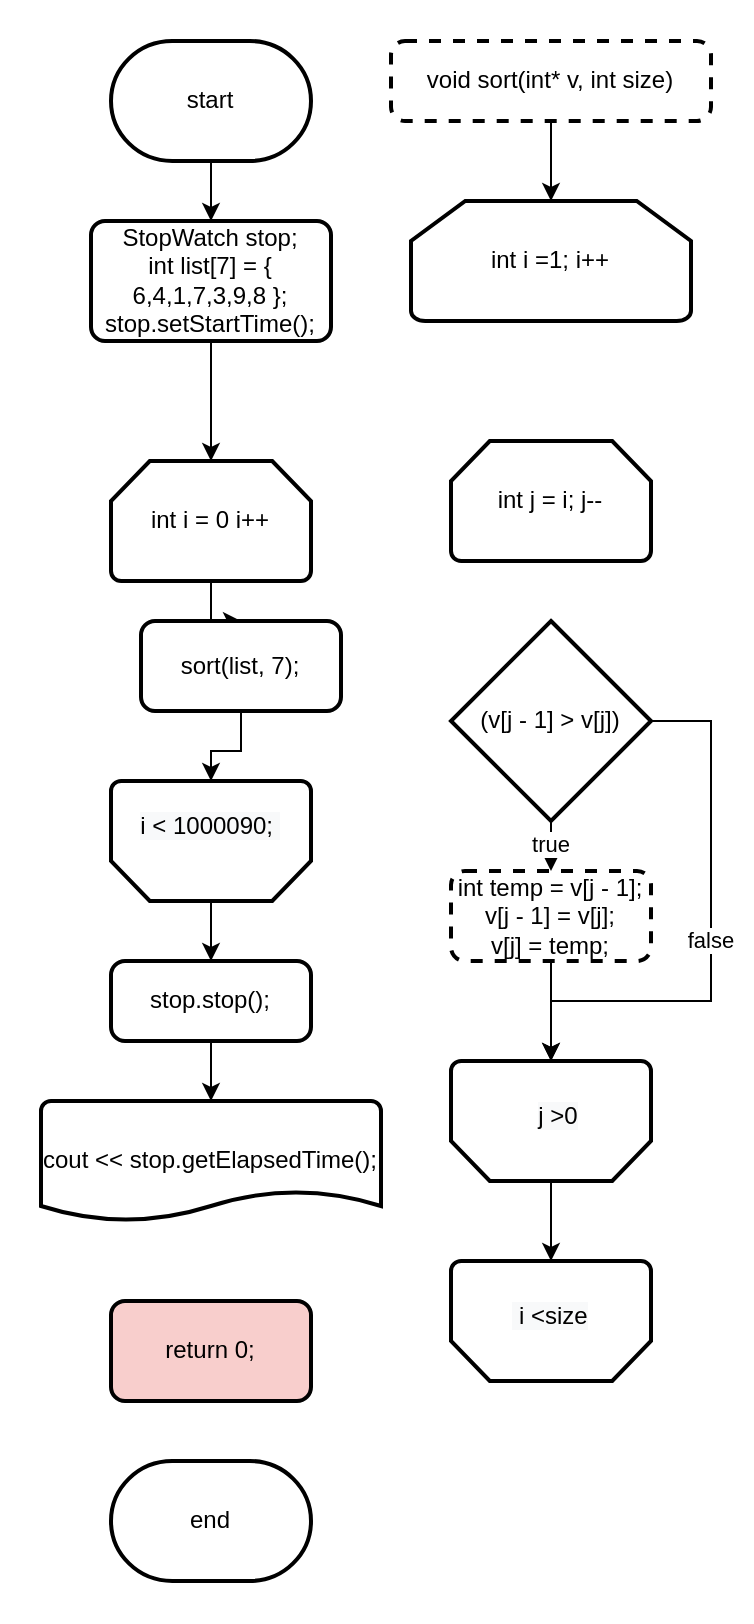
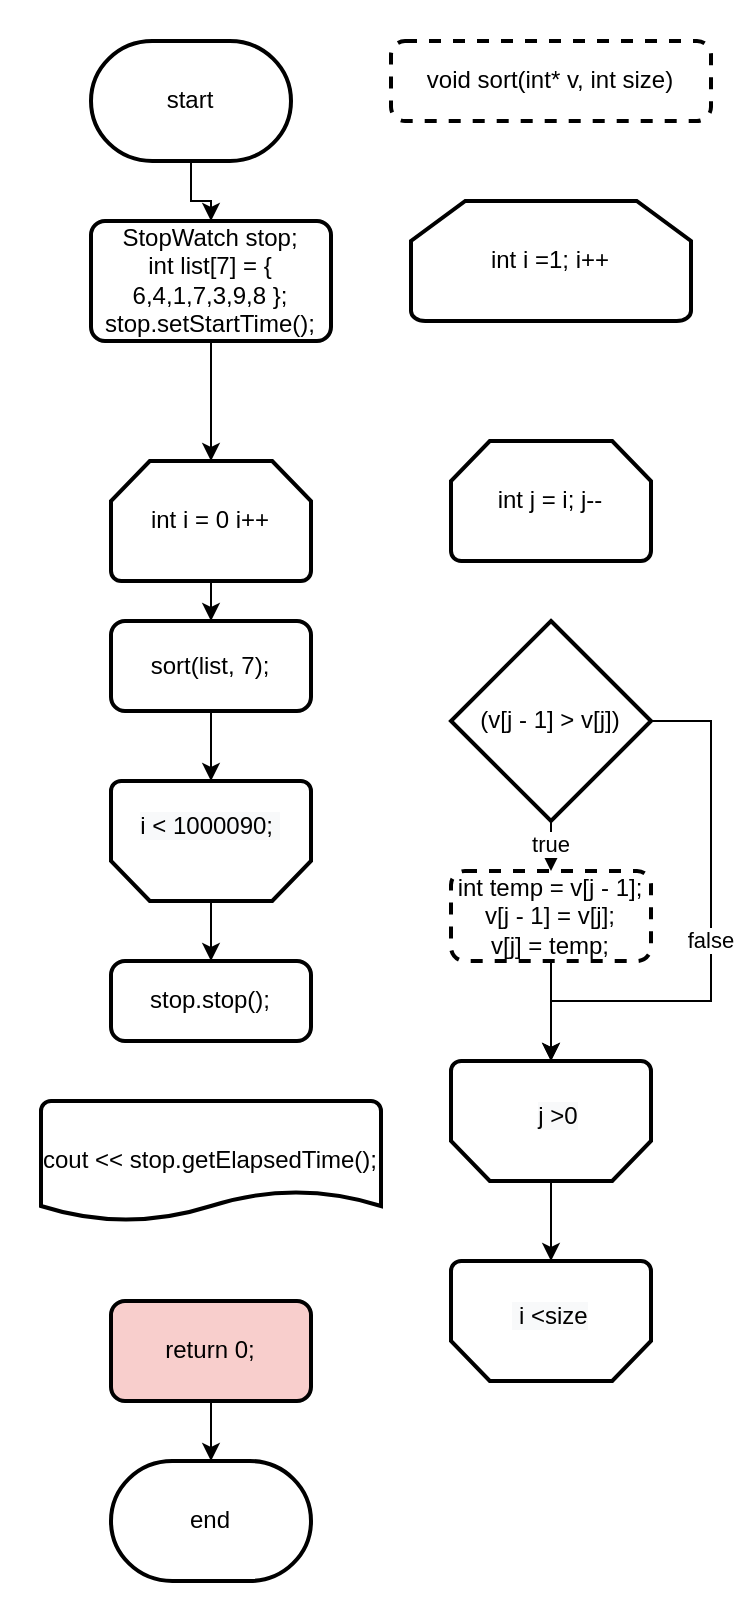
  <mxCell id="0" />
  <mxCell id="1" parent="0" />
  <mxCell id="2" style="edgeStyle=orthogonalEdgeStyle;rounded=0;orthogonalLoop=1;jettySize=auto;html=1;entryX=0.5;entryY=0;entryDx=0;entryDy=0;" edge="1" parent="1" source="3" target="28"><mxGeometry relative="1" as="geometry"><mxPoint x="105" y="120" as="targetPoint" /></mxGeometry></mxCell>
- <mxCell id="3" value="start" style="strokeWidth=2;html=1;shape=mxgraph.flowchart.terminator;whiteSpace=wrap;" vertex="1" parent="1"><mxGeometry x="55" y="20" width="100" height="60" as="geometry" /></mxCell>
+ <mxCell id="3" value="start" style="strokeWidth=2;html=1;shape=mxgraph.flowchart.terminator;whiteSpace=wrap;" vertex="1" parent="1"><mxGeometry x="45" y="20" width="100" height="60" as="geometry" /></mxCell>
+ <mxCell id="4" style="edgeStyle=orthogonalEdgeStyle;rounded=0;orthogonalLoop=1;jettySize=auto;html=1;" edge="1" parent="1" source="32" target="5"><mxGeometry relative="1" as="geometry"><mxPoint x="115" y="480" as="targetPoint" /><mxPoint x="105" y="690" as="sourcePoint" /></mxGeometry></mxCell>
  <mxCell id="5" value="end" style="strokeWidth=2;html=1;shape=mxgraph.flowchart.terminator;whiteSpace=wrap;" vertex="1" parent="1"><mxGeometry x="55" y="730" width="100" height="60" as="geometry" /></mxCell>
- <mxCell id="6" style="edgeStyle=orthogonalEdgeStyle;rounded=0;orthogonalLoop=1;jettySize=auto;html=1;entryX=0.5;entryY=0;entryDx=0;entryDy=0;entryPerimeter=0;" edge="1" parent="1" source="7" target="8"><mxGeometry relative="1" as="geometry" /></mxCell>
  <mxCell id="7" value="void sort(int* v, int size)" style="rounded=1;whiteSpace=wrap;html=1;absoluteArcSize=1;arcSize=14;strokeWidth=2;dashed=1;" vertex="1" parent="1"><mxGeometry x="195" y="20" width="160" height="40" as="geometry" /></mxCell>
  <mxCell id="8" value="int i =1; i++" style="strokeWidth=2;html=1;shape=mxgraph.flowchart.loop_limit;whiteSpace=wrap;" vertex="1" parent="1"><mxGeometry x="205" y="100" width="140" height="60" as="geometry" /></mxCell>
  <mxCell id="9" value="" style="strokeWidth=2;html=1;shape=mxgraph.flowchart.loop_limit;whiteSpace=wrap;rotation=-180;" vertex="1" parent="1"><mxGeometry x="225" y="630" width="100" height="60" as="geometry" /></mxCell>
  <mxCell id="10" value="&#10;&lt;span style=&quot;color: rgb(0, 0, 0); font-family: Helvetica; font-size: 12px; font-style: normal; font-variant-ligatures: normal; font-variant-caps: normal; font-weight: 400; letter-spacing: normal; orphans: 2; text-align: center; text-indent: 0px; text-transform: none; widows: 2; word-spacing: 0px; -webkit-text-stroke-width: 0px; background-color: rgb(248, 249, 250); text-decoration-thickness: initial; text-decoration-style: initial; text-decoration-color: initial; float: none; display: inline !important;&quot;&gt;&lt;span&gt;&amp;nbsp;&lt;/span&gt;i &amp;lt;size&lt;/span&gt;&#10;&#10;" style="text;html=1;strokeColor=none;fillColor=none;align=center;verticalAlign=middle;whiteSpace=wrap;rounded=0;" vertex="1" parent="1"><mxGeometry x="245" y="650" width="60" height="30" as="geometry" /></mxCell>
  <mxCell id="11" value="int j = i; j--" style="strokeWidth=2;html=1;shape=mxgraph.flowchart.loop_limit;whiteSpace=wrap;" vertex="1" parent="1"><mxGeometry x="225" y="220" width="100" height="60" as="geometry" /></mxCell>
  <mxCell id="12" style="edgeStyle=orthogonalEdgeStyle;rounded=0;orthogonalLoop=1;jettySize=auto;html=1;entryX=0.5;entryY=1;entryDx=0;entryDy=0;entryPerimeter=0;" edge="1" parent="1" source="13" target="9"><mxGeometry relative="1" as="geometry" /></mxCell>
  <mxCell id="13" value="" style="strokeWidth=2;html=1;shape=mxgraph.flowchart.loop_limit;whiteSpace=wrap;rotation=-180;" vertex="1" parent="1"><mxGeometry x="225" y="530" width="100" height="60" as="geometry" /></mxCell>
  <mxCell id="14" value="&#10;&lt;span style=&quot;color: rgb(0, 0, 0); font-family: Helvetica; font-size: 12px; font-style: normal; font-variant-ligatures: normal; font-variant-caps: normal; font-weight: 400; letter-spacing: normal; orphans: 2; text-align: center; text-indent: 0px; text-transform: none; widows: 2; word-spacing: 0px; -webkit-text-stroke-width: 0px; background-color: rgb(248, 249, 250); text-decoration-thickness: initial; text-decoration-style: initial; text-decoration-color: initial; float: none; display: inline !important;&quot;&gt;j &amp;gt;0&lt;/span&gt;&#10;&#10;" style="text;html=1;strokeColor=none;fillColor=none;align=center;verticalAlign=middle;whiteSpace=wrap;rounded=0;" vertex="1" parent="1"><mxGeometry x="249" y="550" width="60" height="30" as="geometry" /></mxCell>
  <mxCell id="15" value="true" style="edgeStyle=orthogonalEdgeStyle;rounded=0;orthogonalLoop=1;jettySize=auto;html=1;" edge="1" parent="1" source="17" target="19"><mxGeometry relative="1" as="geometry"><mxPoint x="275" y="440" as="targetPoint" /></mxGeometry></mxCell>
  <mxCell id="16" value="false" style="edgeStyle=orthogonalEdgeStyle;rounded=0;orthogonalLoop=1;jettySize=auto;html=1;entryX=0.5;entryY=1;entryDx=0;entryDy=0;entryPerimeter=0;" edge="1" parent="1" source="17" target="13"><mxGeometry relative="1" as="geometry"><Array as="points"><mxPoint x="355" y="360" /><mxPoint x="355" y="500" /><mxPoint x="275" y="500" /></Array></mxGeometry></mxCell>
  <mxCell id="17" value="(v[j - 1] &gt; v[j])" style="strokeWidth=2;html=1;shape=mxgraph.flowchart.decision;whiteSpace=wrap;" vertex="1" parent="1"><mxGeometry x="225" y="310" width="100" height="100" as="geometry" /></mxCell>
  <mxCell id="18" style="edgeStyle=orthogonalEdgeStyle;rounded=0;orthogonalLoop=1;jettySize=auto;html=1;entryX=0.5;entryY=1;entryDx=0;entryDy=0;entryPerimeter=0;" edge="1" parent="1" source="19" target="13"><mxGeometry relative="1" as="geometry" /></mxCell>
  <mxCell id="19" value="int temp = v[j - 1];&#10;    v[j - 1] = v[j];&#10;    v[j] = temp;" style="rounded=1;whiteSpace=wrap;html=1;absoluteArcSize=1;arcSize=14;strokeWidth=2;dashed=1;" vertex="1" parent="1"><mxGeometry x="225" y="435" width="100" height="45" as="geometry" /></mxCell>
  <mxCell id="20" style="edgeStyle=orthogonalEdgeStyle;rounded=0;orthogonalLoop=1;jettySize=auto;html=1;entryX=0.5;entryY=0;entryDx=0;entryDy=0;" edge="1" parent="1" source="21" target="26"><mxGeometry relative="1" as="geometry"><mxPoint x="105" y="320" as="targetPoint" /></mxGeometry></mxCell>
  <mxCell id="21" value="int i = 0 i++" style="strokeWidth=2;html=1;shape=mxgraph.flowchart.loop_limit;whiteSpace=wrap;" vertex="1" parent="1"><mxGeometry x="55" y="230" width="100" height="60" as="geometry" /></mxCell>
  <mxCell id="22" style="edgeStyle=orthogonalEdgeStyle;rounded=0;orthogonalLoop=1;jettySize=auto;html=1;entryX=0.5;entryY=0;entryDx=0;entryDy=0;" edge="1" parent="1" source="23" target="30"><mxGeometry relative="1" as="geometry"><mxPoint x="105" y="510" as="targetPoint" /></mxGeometry></mxCell>
  <mxCell id="23" value="" style="strokeWidth=2;html=1;shape=mxgraph.flowchart.loop_limit;whiteSpace=wrap;rotation=-180;" vertex="1" parent="1"><mxGeometry x="55" y="390" width="100" height="60" as="geometry" /></mxCell>
  <mxCell id="24" value="&#10;&lt;span style=&quot;color: rgb(0, 0, 0); font-family: Helvetica; font-size: 12px; font-style: normal; font-variant-ligatures: normal; font-variant-caps: normal; font-weight: 400; letter-spacing: normal; orphans: 2; text-align: center; text-indent: 0px; text-transform: none; widows: 2; word-spacing: 0px; -webkit-text-stroke-width: 0px; background-color: rgb(248, 249, 250); text-decoration-thickness: initial; text-decoration-style: initial; text-decoration-color: initial; float: none; display: inline !important;&quot;&gt;i &amp;lt; 1000090;&lt;span&gt;&amp;nbsp;&lt;/span&gt;&lt;/span&gt;&#10;&#10;" style="text;html=1;strokeColor=none;fillColor=none;align=center;verticalAlign=middle;whiteSpace=wrap;rounded=0;" vertex="1" parent="1"><mxGeometry x="67" y="405" width="76" height="30" as="geometry" /></mxCell>
  <mxCell id="25" style="edgeStyle=orthogonalEdgeStyle;rounded=0;orthogonalLoop=1;jettySize=auto;html=1;entryX=0.5;entryY=1;entryDx=0;entryDy=0;entryPerimeter=0;" edge="1" parent="1" source="26" target="23"><mxGeometry relative="1" as="geometry" /></mxCell>
- <mxCell id="26" value="sort(list, 7);" style="rounded=1;whiteSpace=wrap;html=1;absoluteArcSize=1;arcSize=14;strokeWidth=2;" vertex="1" parent="1"><mxGeometry x="70" y="310" width="100" height="45" as="geometry" /></mxCell>
+ <mxCell id="26" value="sort(list, 7);" style="rounded=1;whiteSpace=wrap;html=1;absoluteArcSize=1;arcSize=14;strokeWidth=2;" vertex="1" parent="1"><mxGeometry x="55" y="310" width="100" height="45" as="geometry" /></mxCell>
  <mxCell id="27" style="edgeStyle=orthogonalEdgeStyle;rounded=0;orthogonalLoop=1;jettySize=auto;html=1;entryX=0.5;entryY=0;entryDx=0;entryDy=0;entryPerimeter=0;" edge="1" parent="1" source="28" target="21"><mxGeometry relative="1" as="geometry" /></mxCell>
  <mxCell id="28" value="StopWatch stop;&#10; int list[7] = { 6,4,1,7,3,9,8 };&#10; stop.setStartTime();" style="rounded=1;whiteSpace=wrap;html=1;absoluteArcSize=1;arcSize=14;strokeWidth=2;" vertex="1" parent="1"><mxGeometry x="45" y="110" width="120" height="60" as="geometry" /></mxCell>
- <mxCell id="29" style="edgeStyle=orthogonalEdgeStyle;rounded=0;orthogonalLoop=1;jettySize=auto;html=1;" edge="1" parent="1" source="30" target="31"><mxGeometry relative="1" as="geometry"><mxPoint x="105" y="570" as="targetPoint" /></mxGeometry></mxCell>
  <mxCell id="30" value="stop.stop();" style="rounded=1;whiteSpace=wrap;html=1;absoluteArcSize=1;arcSize=14;strokeWidth=2;" vertex="1" parent="1"><mxGeometry x="55" y="480" width="100" height="40" as="geometry" /></mxCell>
  <mxCell id="31" value="cout &lt;&lt; stop.getElapsedTime();" style="strokeWidth=2;html=1;shape=mxgraph.flowchart.document2;whiteSpace=wrap;size=0.25;" vertex="1" parent="1"><mxGeometry x="20" y="550" width="170" height="60" as="geometry" /></mxCell>
  <mxCell id="32" value="return 0;" style="rounded=1;whiteSpace=wrap;html=1;absoluteArcSize=1;arcSize=14;strokeWidth=2;fillColor=#f8cecc;" vertex="1" parent="1"><mxGeometry x="55" y="650" width="100" height="50" as="geometry" /></mxCell>
